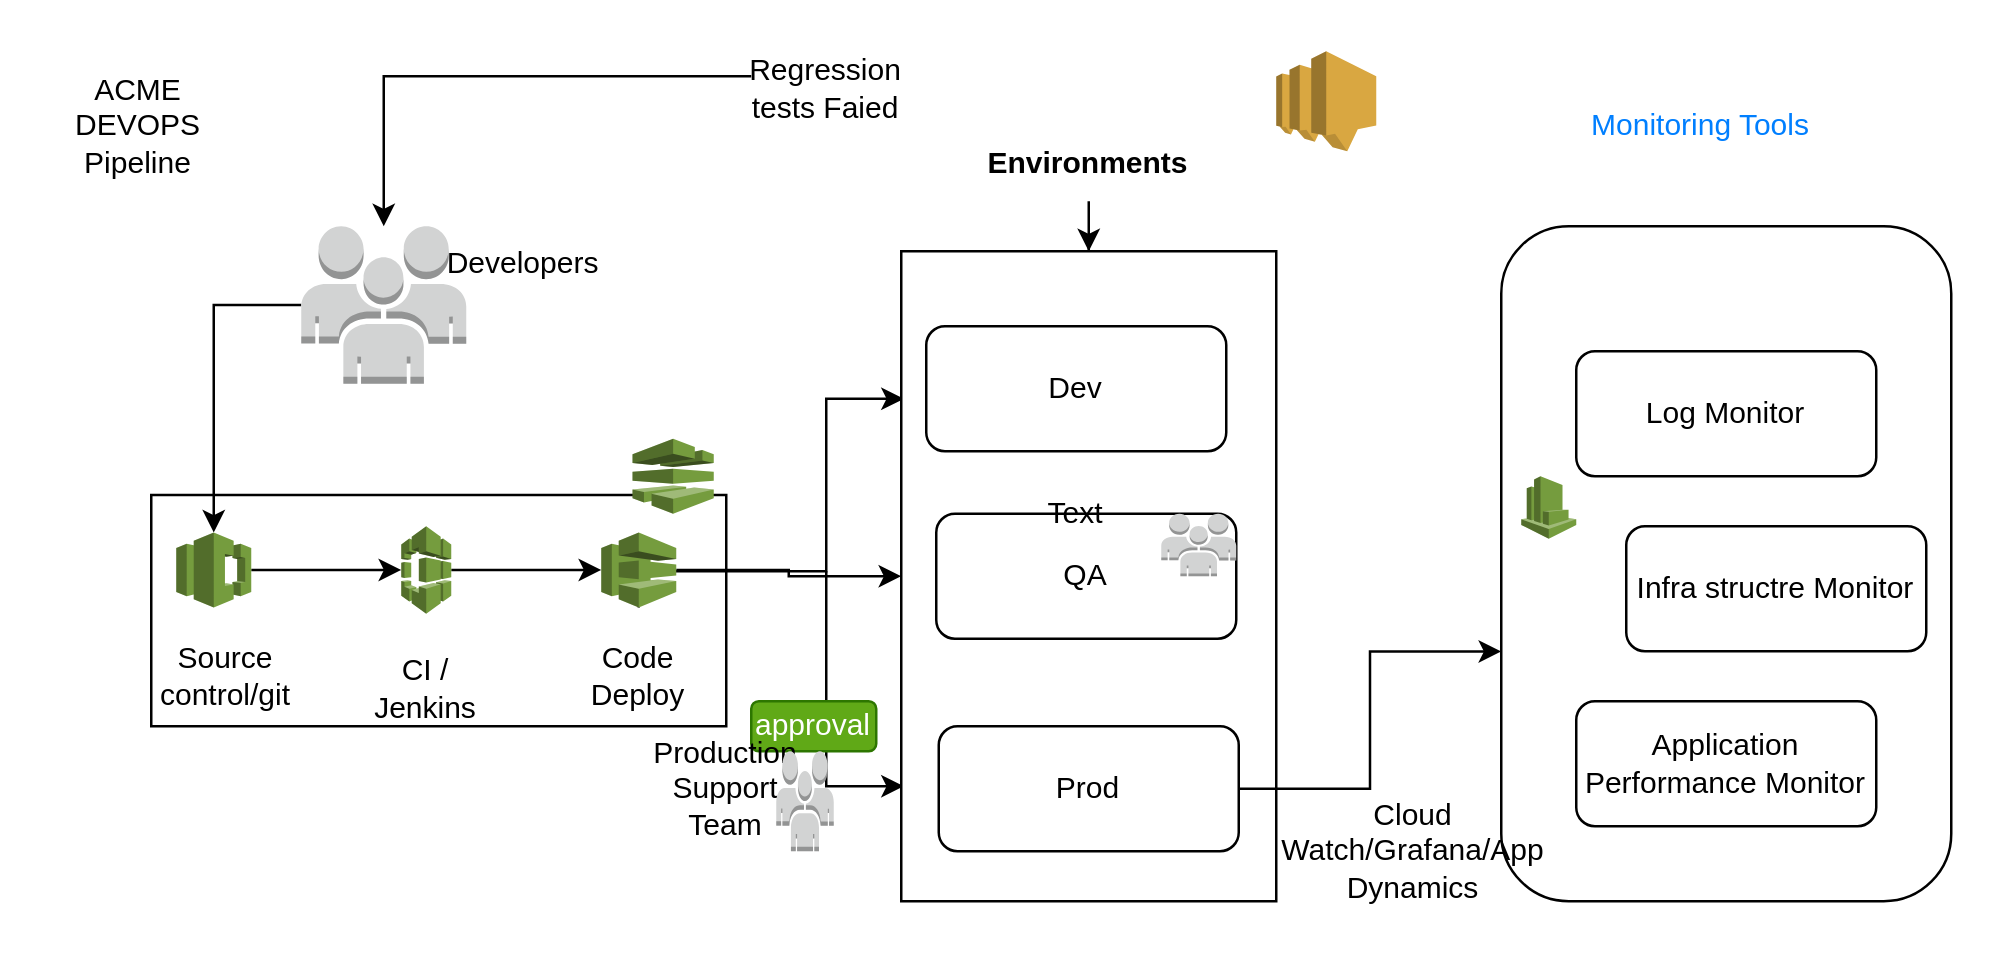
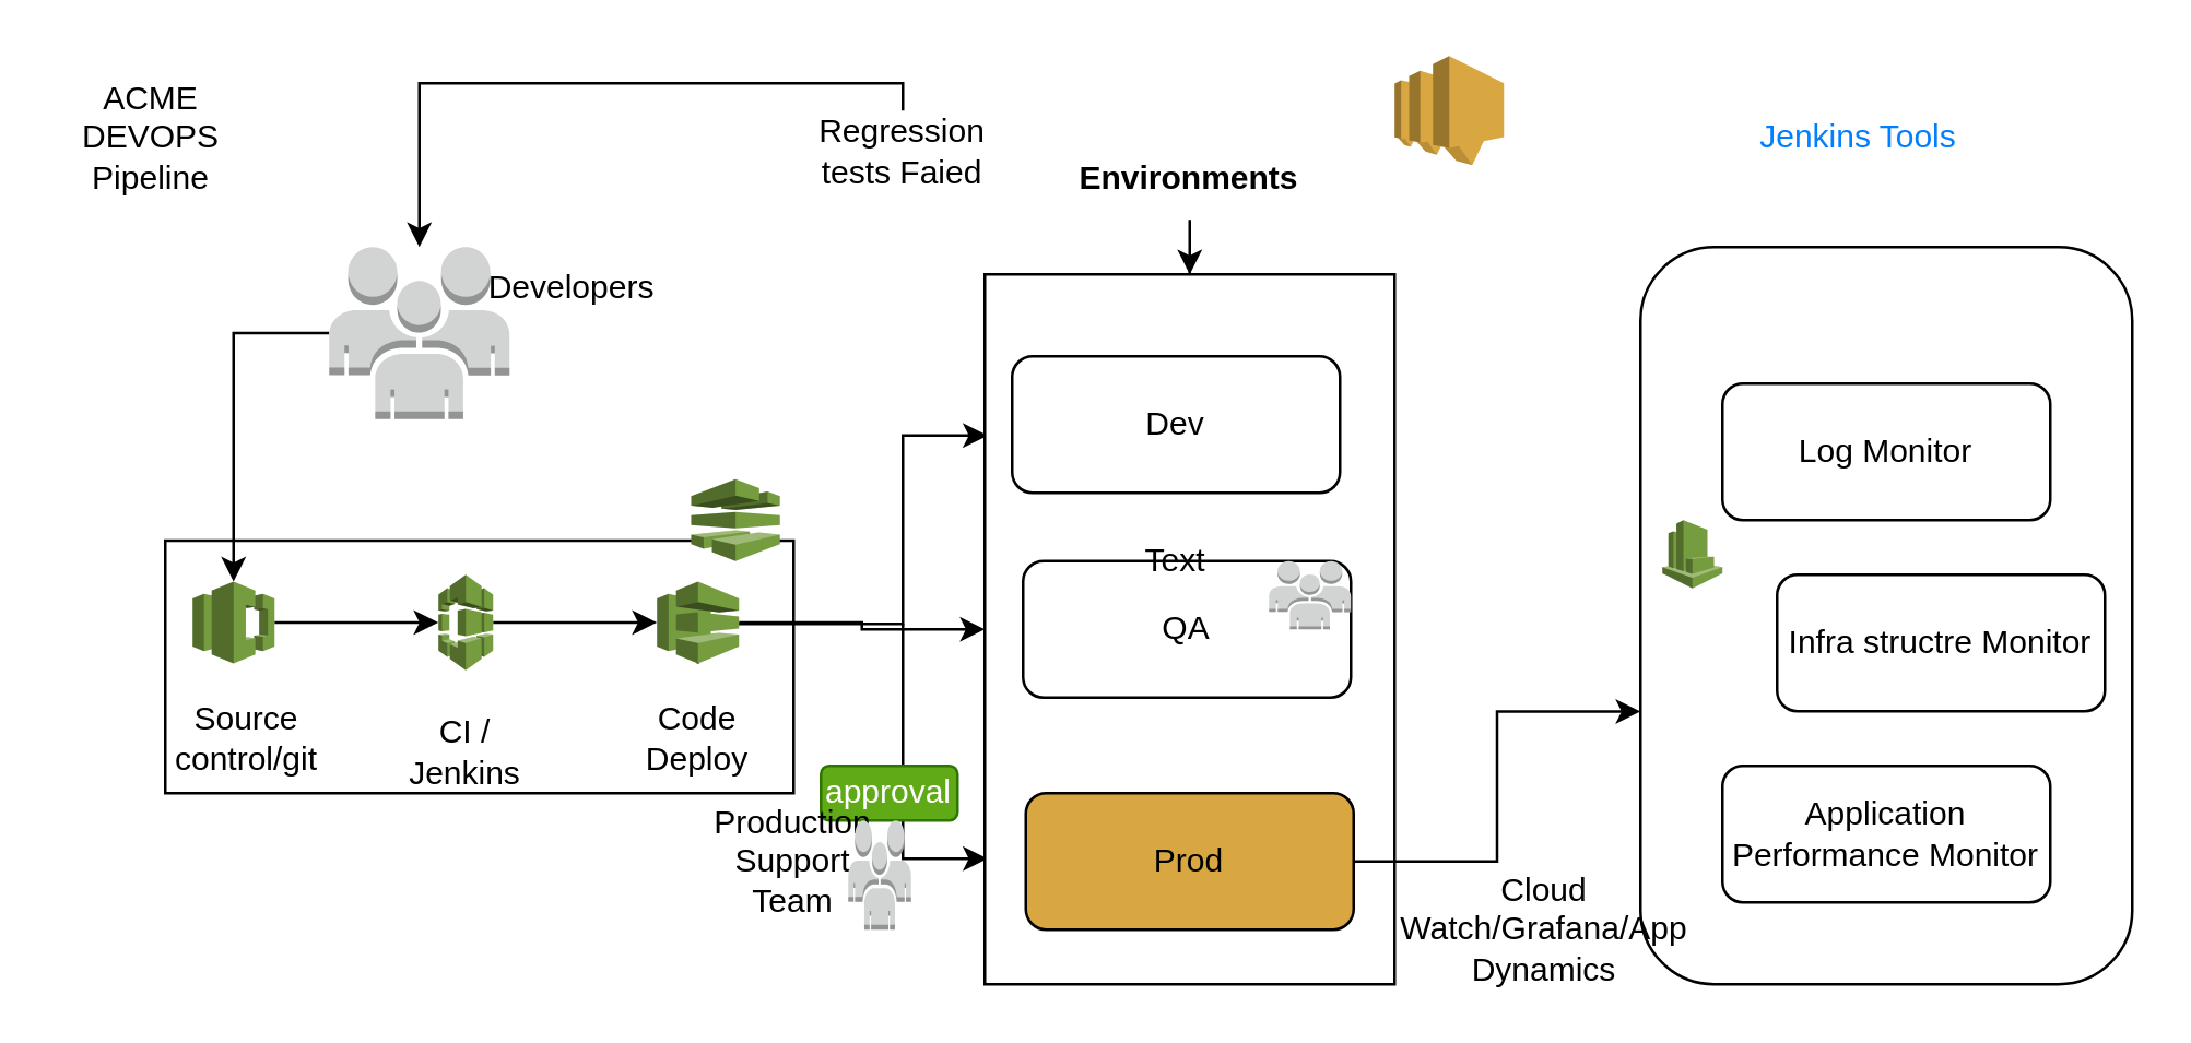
  <mxCell id="0" />
  <mxCell id="1" parent="0" />
  <mxCell id="2" value="" style="edgeStyle=orthogonalEdgeStyle;rounded=0;orthogonalLoop=1;jettySize=auto;html=1;entryX=0.007;entryY=0.823;entryDx=0;entryDy=0;entryPerimeter=0;startArrow=none;" edge="1" parent="1" source="20" target="14"><mxGeometry relative="1" as="geometry"><Array as="points"><mxPoint x="330" y="228" /><mxPoint x="330" y="314" /></Array></mxGeometry></mxCell>
  <mxCell id="3" value="" style="rounded=0;whiteSpace=wrap;html=1;shadow=0;" vertex="1" parent="1"><mxGeometry x="60" y="197.5" width="230" height="92.5" as="geometry" /></mxCell>
  <mxCell id="4" style="edgeStyle=orthogonalEdgeStyle;rounded=0;orthogonalLoop=1;jettySize=auto;html=1;entryX=0.5;entryY=0;entryDx=0;entryDy=0;entryPerimeter=0;" edge="1" parent="1" source="5" target="7"><mxGeometry relative="1" as="geometry" /></mxCell>
  <mxCell id="5" value="" style="outlineConnect=0;dashed=0;verticalLabelPosition=bottom;verticalAlign=top;align=center;html=1;shape=mxgraph.aws3.users;fillColor=#D2D3D3;gradientColor=none;" vertex="1" parent="1"><mxGeometry x="120" y="90" width="66" height="63" as="geometry" /></mxCell>
  <mxCell id="6" value="" style="edgeStyle=orthogonalEdgeStyle;rounded=0;orthogonalLoop=1;jettySize=auto;html=1;" edge="1" parent="1" source="7" target="13"><mxGeometry relative="1" as="geometry" /></mxCell>
  <mxCell id="7" value="" style="outlineConnect=0;dashed=0;verticalLabelPosition=bottom;verticalAlign=top;align=center;html=1;shape=mxgraph.aws3.codecommit;fillColor=#759C3E;gradientColor=none;" vertex="1" parent="1"><mxGeometry x="70" y="212.5" width="30" height="30" as="geometry" /></mxCell>
  <mxCell id="8" style="edgeStyle=orthogonalEdgeStyle;rounded=0;orthogonalLoop=1;jettySize=auto;html=1;entryX=0.007;entryY=0.227;entryDx=0;entryDy=0;entryPerimeter=0;exitX=0.5;exitY=1;exitDx=0;exitDy=0;exitPerimeter=0;" edge="1" parent="1" source="10" target="14"><mxGeometry relative="1" as="geometry"><Array as="points"><mxPoint x="255" y="228" /><mxPoint x="330" y="228" /><mxPoint x="330" y="159" /></Array></mxGeometry></mxCell>
  <mxCell id="9" style="edgeStyle=orthogonalEdgeStyle;rounded=0;orthogonalLoop=1;jettySize=auto;html=1;entryX=0;entryY=0.5;entryDx=0;entryDy=0;" edge="1" parent="1" source="10" target="14"><mxGeometry relative="1" as="geometry"><Array as="points"><mxPoint x="315" y="228" /><mxPoint x="315" y="230" /></Array></mxGeometry></mxCell>
  <mxCell id="10" value="" style="outlineConnect=0;dashed=0;verticalLabelPosition=bottom;verticalAlign=top;align=center;html=1;shape=mxgraph.aws3.codedeploy;fillColor=#759C3E;gradientColor=none;" vertex="1" parent="1"><mxGeometry x="240" y="212.5" width="30" height="30" as="geometry" /></mxCell>
  <mxCell id="11" value="ACME DEVOPS Pipeline" style="text;html=1;strokeColor=none;fillColor=none;align=center;verticalAlign=middle;whiteSpace=wrap;rounded=0;" vertex="1" parent="1"><mxGeometry y="30" width="70" height="40" as="geometry" x="20" /></mxCell>
  <mxCell id="12" value="" style="edgeStyle=orthogonalEdgeStyle;rounded=0;orthogonalLoop=1;jettySize=auto;html=1;" edge="1" parent="1" source="13" target="10"><mxGeometry relative="1" as="geometry" /></mxCell>
  <mxCell id="13" value="" style="outlineConnect=0;dashed=0;verticalLabelPosition=bottom;verticalAlign=top;align=center;html=1;shape=mxgraph.aws3.codebuild;fillColor=#759C3E;gradientColor=none;" vertex="1" parent="1"><mxGeometry x="160" y="210" width="20" height="35" as="geometry" /></mxCell>
  <mxCell id="14" value="" style="rounded=0;whiteSpace=wrap;html=1;shadow=0;" vertex="1" parent="1"><mxGeometry x="360" y="100" width="150" height="260" as="geometry" /></mxCell>
  <mxCell id="15" style="edgeStyle=orthogonalEdgeStyle;rounded=0;orthogonalLoop=1;jettySize=auto;html=1;startArrow=none;" edge="1" parent="1" source="40" target="5"><mxGeometry relative="1" as="geometry"><Array as="points"><mxPoint x="153" y="30" /></Array></mxGeometry></mxCell>
  <mxCell id="16" value="QA" style="rounded=1;whiteSpace=wrap;html=1;shadow=0;" vertex="1" parent="1"><mxGeometry x="374" y="205" width="120" height="50" as="geometry" /></mxCell>
  <mxCell id="17" value="Dev" style="rounded=1;whiteSpace=wrap;html=1;shadow=0;" vertex="1" parent="1"><mxGeometry x="370" y="130" width="120" height="50" as="geometry" /></mxCell>
  <mxCell id="18" style="edgeStyle=orthogonalEdgeStyle;rounded=0;orthogonalLoop=1;jettySize=auto;html=1;entryX=0;entryY=0.63;entryDx=0;entryDy=0;entryPerimeter=0;fontColor=#FFD966;" edge="1" parent="1" source="19" target="29"><mxGeometry relative="1" as="geometry" /></mxCell>
- <mxCell id="19" value="Prod" style="rounded=1;whiteSpace=wrap;html=1;shadow=0;" vertex="1" parent="1"><mxGeometry x="375" y="290" width="120" height="50" as="geometry" /></mxCell>
+ <mxCell id="19" value="Prod" style="rounded=1;whiteSpace=wrap;html=1;shadow=0;fillColor=#d9a741;" vertex="1" parent="1"><mxGeometry x="375" y="290" width="120" height="50" as="geometry" /></mxCell>
  <mxCell id="20" value="approval" style="rounded=1;whiteSpace=wrap;html=1;shadow=0;fillColor=#60a917;strokeColor=#2D7600;fontColor=#ffffff;" vertex="1" parent="1"><mxGeometry x="300" y="280" width="50" height="20" as="geometry" /></mxCell>
  <mxCell id="21" value="" style="outlineConnect=0;dashed=0;verticalLabelPosition=bottom;verticalAlign=top;align=center;html=1;shape=mxgraph.aws3.users;fillColor=#D2D3D3;gradientColor=none;" vertex="1" parent="1"><mxGeometry x="464" y="205" width="30" height="25" as="geometry" /></mxCell>
  <mxCell id="22" value="" style="edgeStyle=orthogonalEdgeStyle;rounded=0;orthogonalLoop=1;jettySize=auto;html=1;" edge="1" parent="1" source="23" target="14"><mxGeometry relative="1" as="geometry" /></mxCell>
  <mxCell id="23" value="Environments" style="text;html=1;strokeColor=none;fillColor=none;align=center;verticalAlign=middle;whiteSpace=wrap;rounded=0;shadow=0;fontStyle=1" vertex="1" parent="1"><mxGeometry x="390" y="50" width="90" height="30" as="geometry" /></mxCell>
  <mxCell id="24" value="Source control/git" style="text;html=1;strokeColor=none;fillColor=none;align=center;verticalAlign=middle;whiteSpace=wrap;rounded=0;shadow=0;" vertex="1" parent="1"><mxGeometry x="60" y="255" width="60" height="30" as="geometry" /></mxCell>
  <mxCell id="25" value="CI / Jenkins" style="text;html=1;strokeColor=none;fillColor=none;align=center;verticalAlign=middle;whiteSpace=wrap;rounded=0;shadow=0;" vertex="1" parent="1"><mxGeometry x="140" y="260" width="60" height="30" as="geometry" /></mxCell>
  <mxCell id="26" value="Code Deploy" style="text;html=1;strokeColor=none;fillColor=none;align=center;verticalAlign=middle;whiteSpace=wrap;rounded=0;shadow=0;" vertex="1" parent="1"><mxGeometry x="225" y="255" width="60" height="30" as="geometry" /></mxCell>
  <mxCell id="27" value="" style="outlineConnect=0;dashed=0;verticalLabelPosition=bottom;verticalAlign=top;align=center;html=1;shape=mxgraph.aws3.codepipeline;fillColor=#759C3E;gradientColor=none;shadow=0;strokeColor=#537341;" vertex="1" parent="1"><mxGeometry x="252.5" y="175" width="32.5" height="30" as="geometry" /></mxCell>
  <mxCell id="28" value="" style="outlineConnect=0;dashed=0;verticalLabelPosition=bottom;verticalAlign=top;align=center;html=1;shape=mxgraph.aws3.sns;fillColor=#D9A741;gradientColor=none;shadow=0;fontColor=#007FFF;strokeColor=#537341;" vertex="1" parent="1"><mxGeometry x="510" y="20" width="40" height="40" as="geometry" /></mxCell>
  <mxCell id="29" value="&lt;span style=&quot;color: rgba(0 , 0 , 0 , 0) ; font-family: monospace ; font-size: 0px&quot;&gt;%3CmxGraphModel%3E%3Croot%3E%3CmxCell%20id%3D%220%22%2F%3E%3CmxCell%20id%3D%221%22%20parent%3D%220%22%2F%3E%3CmxCell%20id%3D%222%22%20value%3D%22Infra%20structre%20Monitor%22%20style%3D%22rounded%3D1%3BwhiteSpace%3Dwrap%3Bhtml%3D1%3Bshadow%3D0%3B%22%20vertex%3D%221%22%20parent%3D%221%22%3E%3CmxGeometry%20x%3D%22600%22%20y%3D%22200%22%20width%3D%22120%22%20height%3D%2250%22%20as%3D%22geometry%22%2F%3E%3C%2FmxCell%3E%3C%2Froot%3E%3C%2FmxGraphModel%3E&lt;/span&gt;" style="rounded=1;whiteSpace=wrap;html=1;shadow=0;" vertex="1" parent="1"><mxGeometry x="600" y="90" width="180" height="270" as="geometry" /></mxCell>
- <mxCell id="30" value="Monitoring Tools" style="text;html=1;strokeColor=none;fillColor=none;align=center;verticalAlign=middle;whiteSpace=wrap;rounded=0;shadow=0;fontColor=#007FFF;" vertex="1" parent="1"><mxGeometry x="630" y="35" width="100" height="30" as="geometry" /></mxCell>
+ <mxCell id="30" value="Jenkins Tools" style="text;html=1;strokeColor=none;fillColor=none;align=center;verticalAlign=middle;whiteSpace=wrap;rounded=0;shadow=0;fontColor=#007FFF;" vertex="1" parent="1"><mxGeometry x="630" y="35" width="100" height="30" as="geometry" /></mxCell>
  <mxCell id="31" value="Log Monitor" style="rounded=1;whiteSpace=wrap;html=1;shadow=0;" vertex="1" parent="1"><mxGeometry x="630" y="140" width="120" height="50" as="geometry" /></mxCell>
  <mxCell id="32" value="Infra structre Monitor" style="rounded=1;whiteSpace=wrap;html=1;shadow=0;" vertex="1" parent="1"><mxGeometry x="650" y="210" width="120" height="50" as="geometry" /></mxCell>
  <mxCell id="33" value="Application Performance Monitor" style="rounded=1;whiteSpace=wrap;html=1;shadow=0;" vertex="1" parent="1"><mxGeometry x="630" y="280" width="120" height="50" as="geometry" /></mxCell>
  <mxCell id="34" value="" style="outlineConnect=0;dashed=0;verticalLabelPosition=bottom;verticalAlign=top;align=center;html=1;shape=mxgraph.aws3.cloudwatch;fillColor=#759C3E;gradientColor=none;shadow=0;fontColor=#FFD966;strokeColor=#FFFFFF;" vertex="1" parent="1"><mxGeometry x="608" y="190" width="22" height="25" as="geometry" /></mxCell>
  <mxCell id="35" value="&lt;font color=&quot;#000000&quot;&gt;Cloud Watch/Grafana/App Dynamics&lt;/font&gt;" style="text;html=1;strokeColor=none;fillColor=none;align=center;verticalAlign=middle;whiteSpace=wrap;rounded=0;shadow=0;fontColor=#FFD966;" vertex="1" parent="1"><mxGeometry x="520" y="320" width="90" height="40" as="geometry" /></mxCell>
  <mxCell id="36" value="Developers" style="text;html=1;strokeColor=none;fillColor=none;align=center;verticalAlign=middle;whiteSpace=wrap;rounded=0;shadow=0;fontColor=#000000;" vertex="1" parent="1"><mxGeometry x="178.75" y="90" width="60" height="30" as="geometry" /></mxCell>
  <mxCell id="37" value="Text" style="text;html=1;strokeColor=none;fillColor=none;align=center;verticalAlign=middle;whiteSpace=wrap;rounded=0;shadow=0;fontColor=#000000;" vertex="1" parent="1"><mxGeometry x="400" y="190" width="60" height="30" as="geometry" /></mxCell>
  <mxCell id="38" value="Production Support Team" style="text;html=1;strokeColor=none;fillColor=none;align=center;verticalAlign=middle;whiteSpace=wrap;rounded=0;shadow=0;fontColor=#000000;" vertex="1" parent="1"><mxGeometry x="260" y="300" width="60" height="30" as="geometry" /></mxCell>
  <mxCell id="39" value="" style="outlineConnect=0;dashed=0;verticalLabelPosition=bottom;verticalAlign=top;align=center;html=1;shape=mxgraph.aws3.users;fillColor=#D2D3D3;gradientColor=none;" vertex="1" parent="1"><mxGeometry x="310" y="300" width="23" height="40" as="geometry" /></mxCell>
- <mxCell id="40" value="Regression tests Faied" style="text;html=1;strokeColor=none;fillColor=none;align=center;verticalAlign=middle;whiteSpace=wrap;rounded=0;shadow=0;fontColor=#000000;" vertex="1" parent="1"><mxGeometry x="300" y="20" width="60" height="30" as="geometry" /></mxCell>
+ <mxCell id="40" value="Regression tests Faied" style="text;html=1;strokeColor=none;fillColor=none;align=center;verticalAlign=middle;whiteSpace=wrap;rounded=0;shadow=0;fontColor=#000000;" vertex="1" parent="1"><mxGeometry x="300" y="40" width="60" height="30" as="geometry" /></mxCell>
